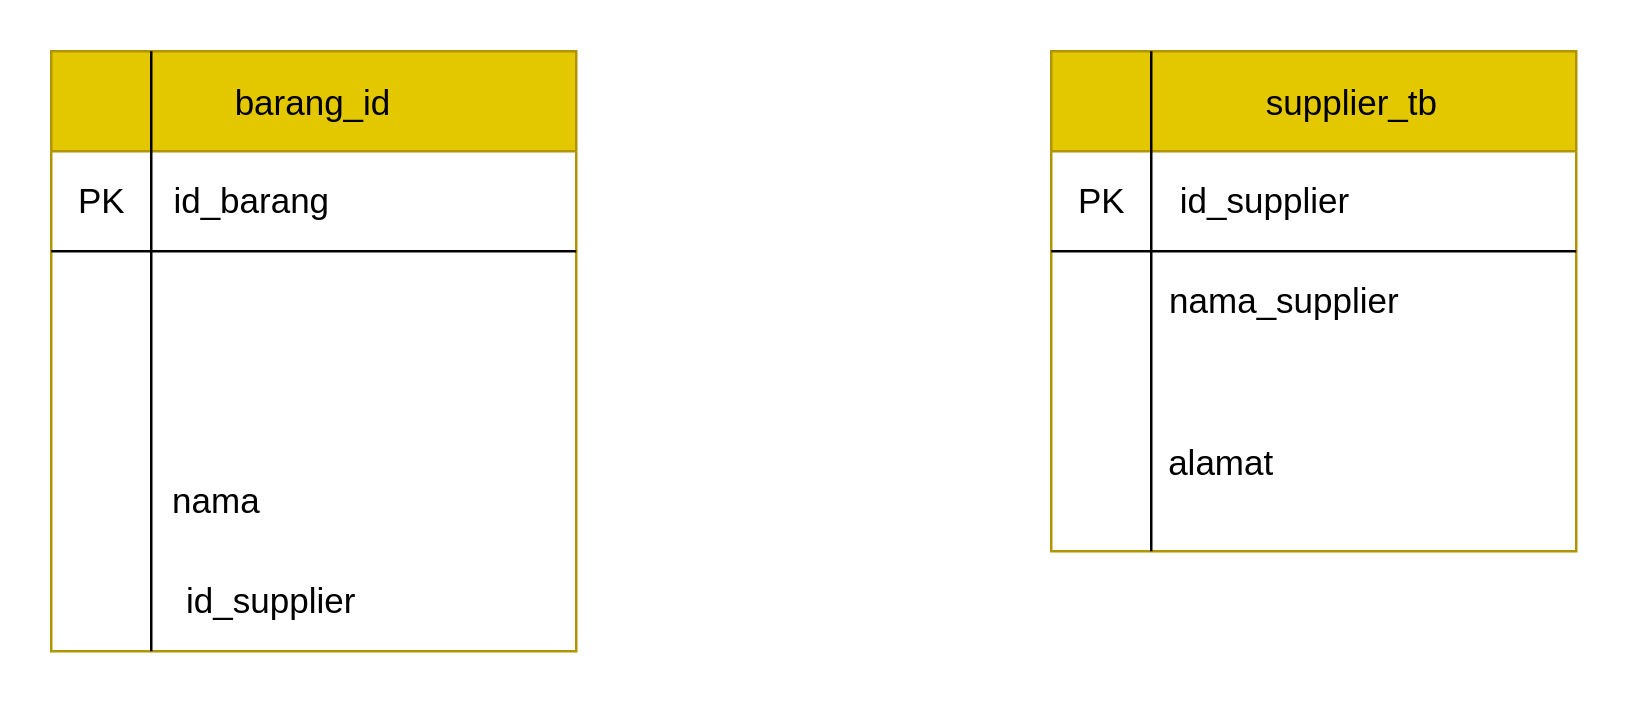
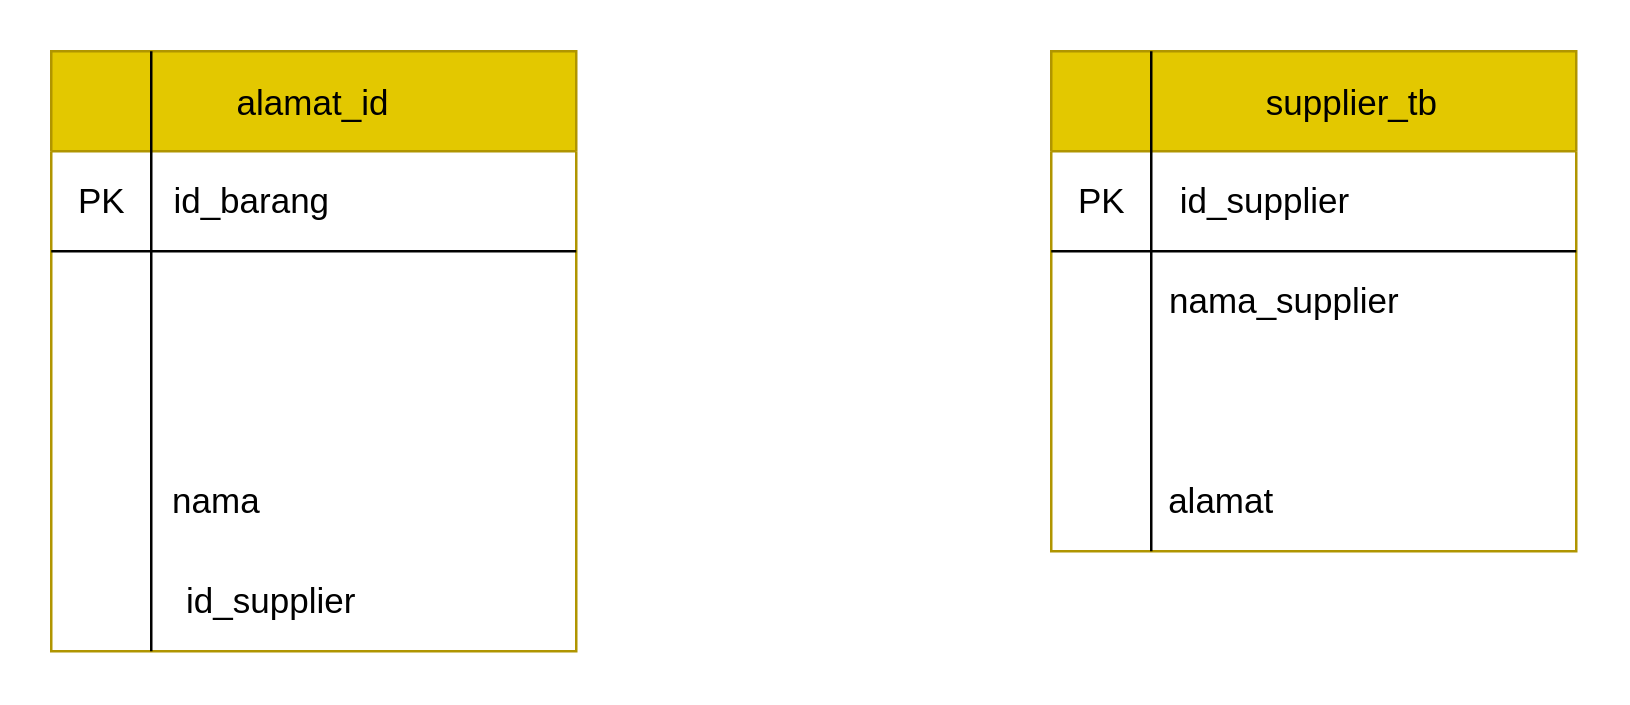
  <mxCell id="0" />
  <mxCell id="1" parent="0" />
- <mxCell id="2" value="barang_id" style="swimlane;fontStyle=0;childLayout=stackLayout;horizontal=1;startSize=40;horizontalStack=0;resizeParent=1;resizeParentMax=0;resizeLast=0;collapsible=1;marginBottom=0;fontSize=14;fillColor=#e3c800;fontColor=#000000;strokeColor=#B09500;" vertex="1" parent="1"><mxGeometry x="20" y="20" width="210" height="240" as="geometry" /></mxCell>
+ <mxCell id="2" value="alamat_id" style="swimlane;fontStyle=0;childLayout=stackLayout;horizontal=1;startSize=40;horizontalStack=0;resizeParent=1;resizeParentMax=0;resizeLast=0;collapsible=1;marginBottom=0;fontSize=14;fillColor=#e3c800;fontColor=#000000;strokeColor=#B09500;" vertex="1" parent="1"><mxGeometry x="20" y="20" width="210" height="240" as="geometry" /></mxCell>
  <mxCell id="3" value="" style="endArrow=none;html=1;rounded=0;" edge="1" parent="2"><mxGeometry width="50" height="50" relative="1" as="geometry"><mxPoint x="40" y="240" as="sourcePoint" /><mxPoint x="40" as="targetPoint" /><Array as="points"><mxPoint x="40" y="110" /><mxPoint x="40" y="50" /></Array></mxGeometry></mxCell>
  <mxCell id="4" value="" style="endArrow=none;html=1;rounded=0;fontSize=14;" edge="1" parent="2"><mxGeometry width="50" height="50" relative="1" as="geometry"><mxPoint y="80" as="sourcePoint" /><mxPoint x="210" y="80" as="targetPoint" /></mxGeometry></mxCell>
  <mxCell id="5" value="&lt;font style=&quot;font-size: 14px;&quot;&gt;PK&lt;/font&gt;" style="text;html=1;align=center;verticalAlign=middle;resizable=0;points=[];autosize=1;strokeColor=none;fillColor=none;" vertex="1" parent="1"><mxGeometry x="20" y="65" width="40" height="30" as="geometry" /></mxCell>
  <mxCell id="6" value="&lt;font style=&quot;font-size: 14px;&quot;&gt;id_barang&lt;/font&gt;" style="text;html=1;align=center;verticalAlign=middle;resizable=0;points=[];autosize=1;strokeColor=none;fillColor=none;" vertex="1" parent="1"><mxGeometry x="55" y="65" width="90" height="30" as="geometry" /></mxCell>
  <mxCell id="7" value="&amp;nbsp; &amp;nbsp;nama" style="text;html=1;align=center;verticalAlign=middle;resizable=0;points=[];autosize=1;strokeColor=none;fillColor=none;fontSize=14;" vertex="1" parent="1"><mxGeometry x="50" y="185" width="60" height="30" as="geometry" /></mxCell>
  <mxCell id="8" value="&amp;nbsp; &amp;nbsp; id_supplier" style="text;html=1;align=center;verticalAlign=middle;resizable=0;points=[];autosize=1;strokeColor=none;fillColor=none;fontSize=14;" vertex="1" parent="1"><mxGeometry x="45" y="225" width="110" height="30" as="geometry" /></mxCell>
  <mxCell id="9" value="        supplier_tb" style="swimlane;fontStyle=0;childLayout=stackLayout;horizontal=1;startSize=40;horizontalStack=0;resizeParent=1;resizeParentMax=0;resizeLast=0;collapsible=1;marginBottom=0;fontSize=14;fillColor=#e3c800;fontColor=#000000;strokeColor=#B09500;" vertex="1" parent="1"><mxGeometry x="420" y="20" width="210" height="200" as="geometry" /></mxCell>
  <mxCell id="10" value="" style="endArrow=none;html=1;rounded=0;" edge="1" parent="9"><mxGeometry width="50" height="50" relative="1" as="geometry"><mxPoint x="40" y="200" as="sourcePoint" /><mxPoint x="40" as="targetPoint" /><Array as="points"><mxPoint x="40" y="110" /><mxPoint x="40" y="50" /></Array></mxGeometry></mxCell>
  <mxCell id="11" value="" style="endArrow=none;html=1;rounded=0;fontSize=14;" edge="1" parent="9"><mxGeometry width="50" height="50" relative="1" as="geometry"><mxPoint y="80" as="sourcePoint" /><mxPoint x="210" y="80" as="targetPoint" /></mxGeometry></mxCell>
  <mxCell id="12" value="PK" style="text;html=1;align=center;verticalAlign=middle;resizable=0;points=[];autosize=1;strokeColor=none;fillColor=none;fontSize=14;" vertex="1" parent="1"><mxGeometry x="420" y="65" width="40" height="30" as="geometry" /></mxCell>
  <mxCell id="13" value="&amp;nbsp; &amp;nbsp; &amp;nbsp; &amp;nbsp; &amp;nbsp; &amp;nbsp; &amp;nbsp;id_supplier" style="text;html=1;align=center;verticalAlign=middle;resizable=0;points=[];autosize=1;strokeColor=none;fillColor=none;fontSize=14;" vertex="1" parent="1"><mxGeometry x="410" y="65" width="140" height="30" as="geometry" /></mxCell>
  <mxCell id="14" value="&amp;nbsp; &amp;nbsp; &amp;nbsp; &amp;nbsp; &amp;nbsp; &amp;nbsp; &amp;nbsp; &amp;nbsp; &amp;nbsp;nama_supplier" style="text;html=1;align=center;verticalAlign=middle;resizable=0;points=[];autosize=1;strokeColor=none;fillColor=none;fontSize=14;" vertex="1" parent="1"><mxGeometry x="390" y="105" width="180" height="30" as="geometry" /></mxCell>
- <mxCell id="15" value="&amp;nbsp; &amp;nbsp; alamat" style="text;html=1;align=center;verticalAlign=middle;resizable=0;points=[];autosize=1;strokeColor=none;fillColor=none;fontSize=14;" vertex="1" parent="1"><mxGeometry x="440" y="170" width="80" height="30" as="geometry" /></mxCell>
+ <mxCell id="15" value="&amp;nbsp; &amp;nbsp; alamat" style="text;html=1;align=center;verticalAlign=middle;resizable=0;points=[];autosize=1;strokeColor=none;fillColor=none;fontSize=14;" vertex="1" parent="1"><mxGeometry x="440" y="185" width="80" height="30" as="geometry" /></mxCell>
